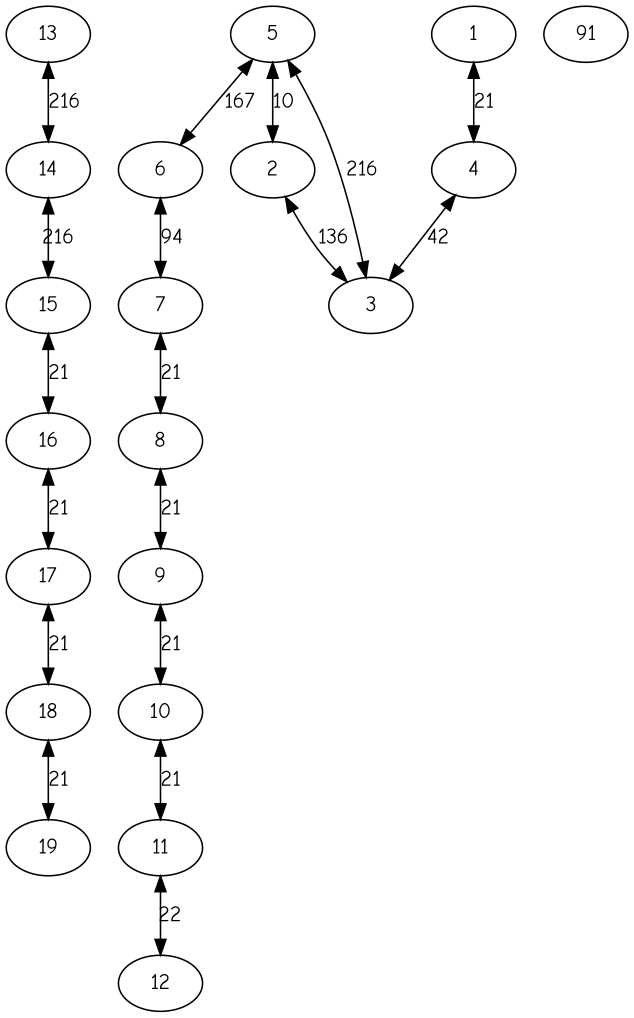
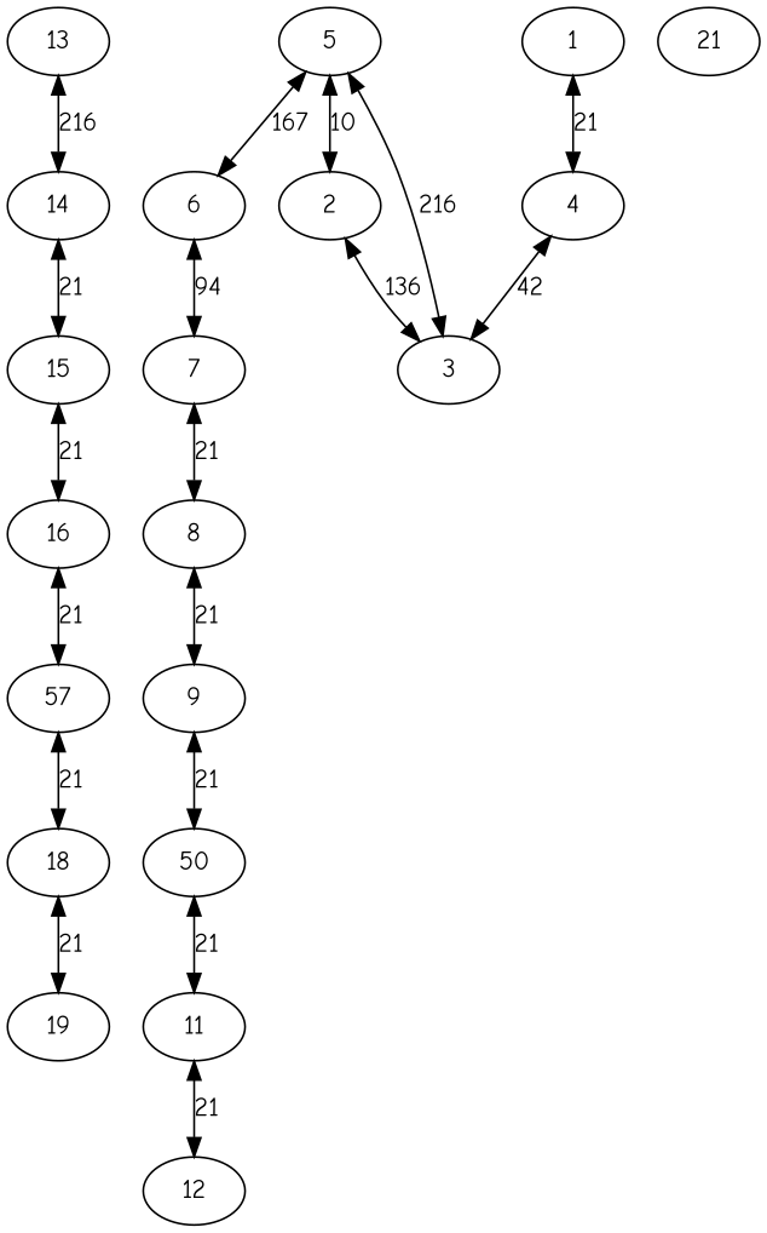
  digraph {
    fontname="Comic Neue"
    rankdir=TB
    node [fontname="Comic Neue"]
    edge [dir=both fontname="Comic Neue"]
    n1 [label=19]
    n2 [label=18]
-   n3 [label=17]
+   n3 [label=57]
    n4 [label=16]
    n5 [label=15]
    n6 [label=14]
    n7 [label=13]
    n8 [label=12]
    n9 [label=11]
    n10 [label=9]
-   n11 [label=10]
+   n11 [label=50]
    n12 [label=8]
    n13 [label=7]
    n14 [label=6]
    n15 [label=4]
    n16 [label=3]
    n17 [label=5]
    n18 [label=2]
    n19 [label=1]
-   n20 [label=91]
+   n20 [label=21]
    n2 -> n1 [label=21]
    n3 -> n2 [label=21]
    n4 -> n3 [label=21]
    n5 -> n4 [label=21]
-   n6 -> n5 [label=216]
+   n6 -> n5 [label=21]
    n7 -> n6 [label=216]
-   n9 -> n8 [label=22]
+   n9 -> n8 [label=21]
    n10 -> n11 [label=21]
    n11 -> n9 [label=21]
    n12 -> n10 [label=21]
    n13 -> n12 [label=21]
    n14 -> n13 [label=94]
    n15 -> n16 [label=42]
    n16 -> n17 [label=216]
    n17 -> n14 [label=167]
    n17 -> n18 [label=10]
    n18 -> n16 [label=136]
    n19 -> n15 [label=21]
  }
